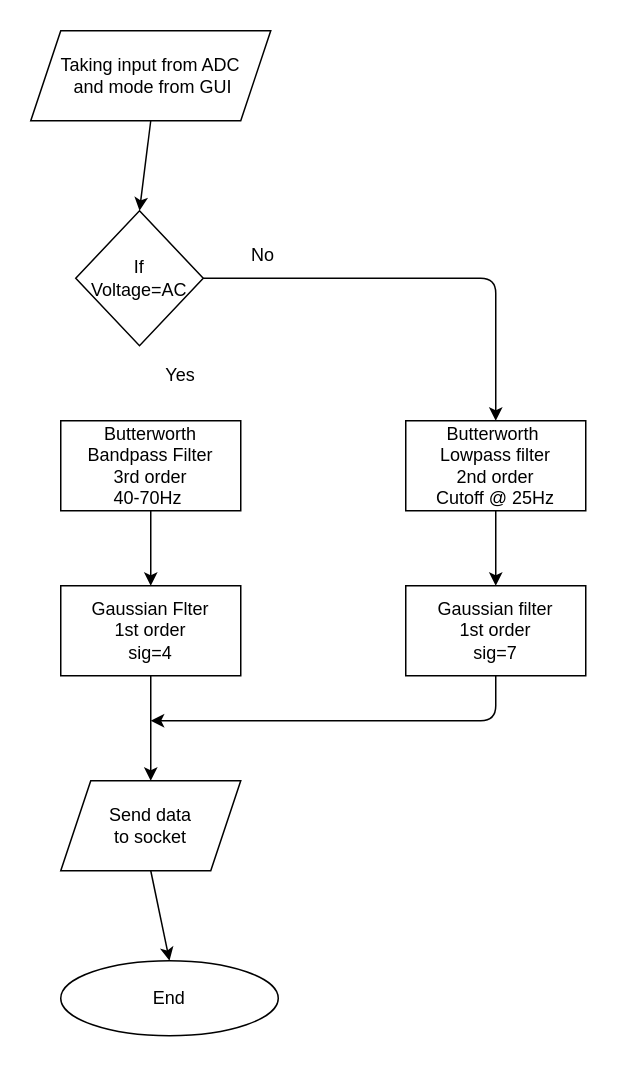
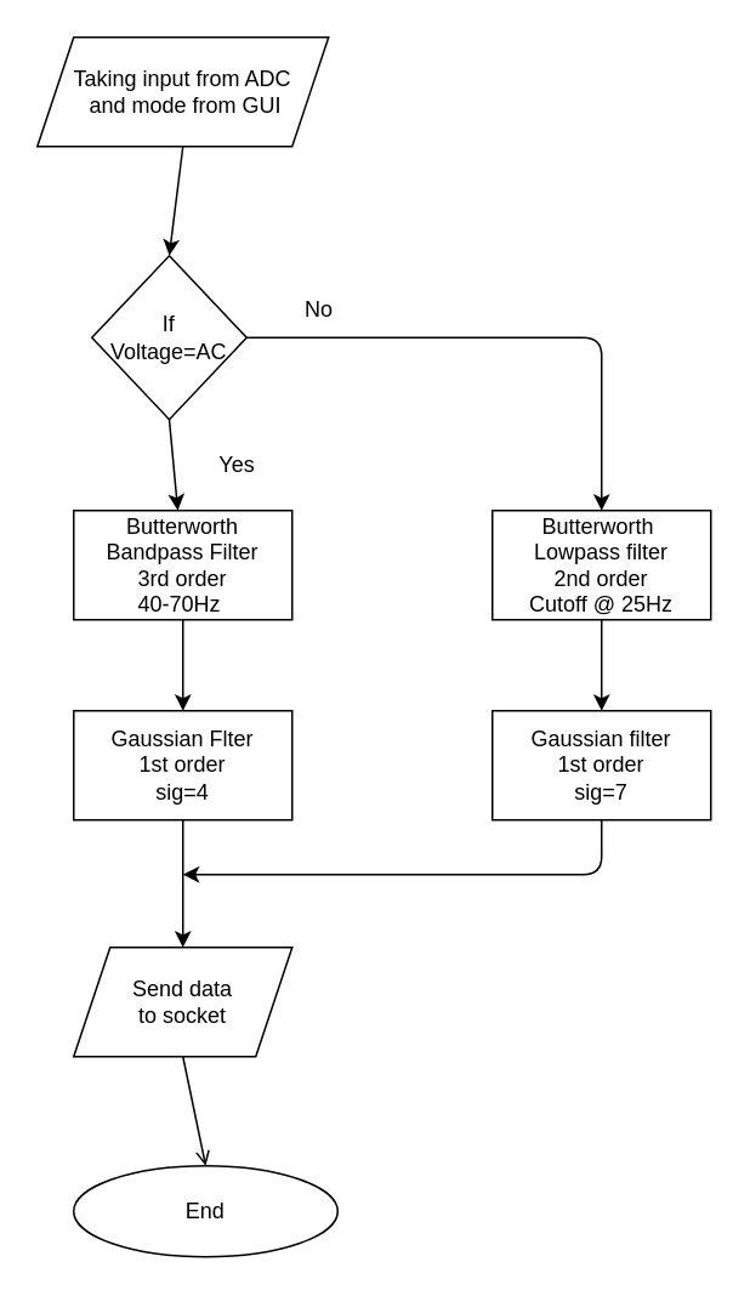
  <mxCell id="0" />
  <mxCell id="1" parent="0" />
  <mxCell id="2" value="Taking input from ADC&lt;br&gt;&amp;nbsp;and mode from GUI" style="shape=parallelogram;perimeter=parallelogramPerimeter;whiteSpace=wrap;html=1;fixedSize=1;" vertex="1" parent="1"><mxGeometry x="20" y="20" width="160" height="60" as="geometry" /></mxCell>
  <mxCell id="3" value="If&lt;br&gt;Voltage=AC" style="rhombus;whiteSpace=wrap;html=1;" vertex="1" parent="1"><mxGeometry x="50" y="140" width="85" height="90" as="geometry" /></mxCell>
  <mxCell id="4" value="Butterworth&lt;br&gt;Bandpass Filter&lt;br&gt;3rd order&lt;br&gt;40-70Hz&amp;nbsp;" style="rounded=0;whiteSpace=wrap;html=1;" vertex="1" parent="1"><mxGeometry x="40" y="280" width="120" height="60" as="geometry" /></mxCell>
  <mxCell id="5" value="Gaussian Flter&lt;br&gt;1st order&lt;br&gt;sig=4" style="rounded=0;whiteSpace=wrap;html=1;" vertex="1" parent="1"><mxGeometry x="40" y="390" width="120" height="60" as="geometry" /></mxCell>
  <mxCell id="6" value="Butterworth&amp;nbsp;&lt;br&gt;Lowpass filter&lt;br&gt;2nd order&lt;br&gt;Cutoff @ 25Hz" style="rounded=0;whiteSpace=wrap;html=1;" vertex="1" parent="1"><mxGeometry x="270" y="280" width="120" height="60" as="geometry" /></mxCell>
  <mxCell id="7" value="Gaussian filter&lt;br&gt;1st order&lt;br&gt;sig=7" style="rounded=0;whiteSpace=wrap;html=1;" vertex="1" parent="1"><mxGeometry x="270" y="390" width="120" height="60" as="geometry" /></mxCell>
  <mxCell id="8" value="Send data &lt;br&gt;to socket" style="shape=parallelogram;perimeter=parallelogramPerimeter;whiteSpace=wrap;html=1;fixedSize=1;" vertex="1" parent="1"><mxGeometry x="40" y="520" width="120" height="60" as="geometry" /></mxCell>
  <mxCell id="9" value="End" style="ellipse;whiteSpace=wrap;html=1;" vertex="1" parent="1"><mxGeometry x="40" y="640" width="145" height="50" as="geometry" /></mxCell>
  <mxCell id="10" value="" style="endArrow=classic;html=1;exitX=0.5;exitY=1;exitDx=0;exitDy=0;entryX=0.5;entryY=0;entryDx=0;entryDy=0;" edge="1" parent="1" source="2" target="3"><mxGeometry width="50" height="50" relative="1" as="geometry"><mxPoint x="150" y="40" as="sourcePoint" /><mxPoint x="200" y="-10" as="targetPoint" /></mxGeometry></mxCell>
+ <mxCell id="11" value="" style="endArrow=classic;html=1;exitX=0.5;exitY=1;exitDx=0;exitDy=0;" edge="1" parent="1" source="3" target="4"><mxGeometry width="50" height="50" relative="1" as="geometry"><mxPoint x="150" y="240" as="sourcePoint" /><mxPoint x="200" y="190" as="targetPoint" /></mxGeometry></mxCell>
  <mxCell id="12" value="" style="endArrow=classic;html=1;exitX=0.5;exitY=1;exitDx=0;exitDy=0;entryX=0.5;entryY=0;entryDx=0;entryDy=0;" edge="1" parent="1" source="4" target="5"><mxGeometry width="50" height="50" relative="1" as="geometry"><mxPoint x="150" y="240" as="sourcePoint" /><mxPoint x="200" y="190" as="targetPoint" /></mxGeometry></mxCell>
  <mxCell id="13" value="" style="endArrow=classic;html=1;exitX=1;exitY=0.5;exitDx=0;exitDy=0;entryX=0.5;entryY=0;entryDx=0;entryDy=0;" edge="1" parent="1" source="3" target="6"><mxGeometry width="50" height="50" relative="1" as="geometry"><mxPoint x="150" y="240" as="sourcePoint" /><mxPoint x="200" y="190" as="targetPoint" /><Array as="points"><mxPoint x="330" y="185" /></Array></mxGeometry></mxCell>
  <mxCell id="14" value="" style="endArrow=classic;html=1;exitX=0.5;exitY=1;exitDx=0;exitDy=0;" edge="1" parent="1" source="6" target="7"><mxGeometry width="50" height="50" relative="1" as="geometry"><mxPoint x="150" y="240" as="sourcePoint" /><mxPoint x="200" y="190" as="targetPoint" /></mxGeometry></mxCell>
  <mxCell id="15" value="" style="endArrow=classic;html=1;exitX=0.5;exitY=1;exitDx=0;exitDy=0;entryX=0.5;entryY=0;entryDx=0;entryDy=0;" edge="1" parent="1" source="5" target="8"><mxGeometry width="50" height="50" relative="1" as="geometry"><mxPoint x="150" y="440" as="sourcePoint" /><mxPoint x="200" y="390" as="targetPoint" /></mxGeometry></mxCell>
  <mxCell id="16" value="" style="endArrow=classic;html=1;exitX=0.5;exitY=1;exitDx=0;exitDy=0;" edge="1" parent="1" source="7"><mxGeometry width="50" height="50" relative="1" as="geometry"><mxPoint x="150" y="440" as="sourcePoint" /><mxPoint x="100" y="480" as="targetPoint" /><Array as="points"><mxPoint x="330" y="480" /></Array></mxGeometry></mxCell>
- <mxCell id="17" value="" style="endArrow=classic;html=1;exitX=0.5;exitY=1;exitDx=0;exitDy=0;entryX=0.5;entryY=0;entryDx=0;entryDy=0;" edge="1" parent="1" source="8" target="9"><mxGeometry width="50" height="50" relative="1" as="geometry"><mxPoint x="150" y="440" as="sourcePoint" /><mxPoint x="200" y="390" as="targetPoint" /></mxGeometry></mxCell>
- <mxCell id="18" value="Yes" style="text;html=1;strokeColor=none;fillColor=none;align=center;verticalAlign=middle;whiteSpace=wrap;rounded=0;" vertex="1" parent="1"><mxGeometry x="100" y="240" width="40" height="20" as="geometry" /></mxCell>
+ <mxCell id="17" value="" style="endArrow=open;html=1;exitX=0.5;exitY=1;exitDx=0;exitDy=0;entryX=0.5;entryY=0;entryDx=0;entryDy=0;" edge="1" parent="1" source="8" target="9"><mxGeometry width="50" height="50" relative="1" as="geometry"><mxPoint x="150" y="440" as="sourcePoint" /><mxPoint x="200" y="390" as="targetPoint" /></mxGeometry></mxCell>
+ <mxCell id="18" value="Yes" style="text;html=1;strokeColor=none;fillColor=none;align=center;verticalAlign=middle;whiteSpace=wrap;rounded=0;" vertex="1" parent="1"><mxGeometry x="110" y="245" width="40" height="20" as="geometry" /></mxCell>
  <mxCell id="19" value="No" style="text;html=1;strokeColor=none;fillColor=none;align=center;verticalAlign=middle;whiteSpace=wrap;rounded=0;" vertex="1" parent="1"><mxGeometry x="155" y="160" width="40" height="20" as="geometry" /></mxCell>
